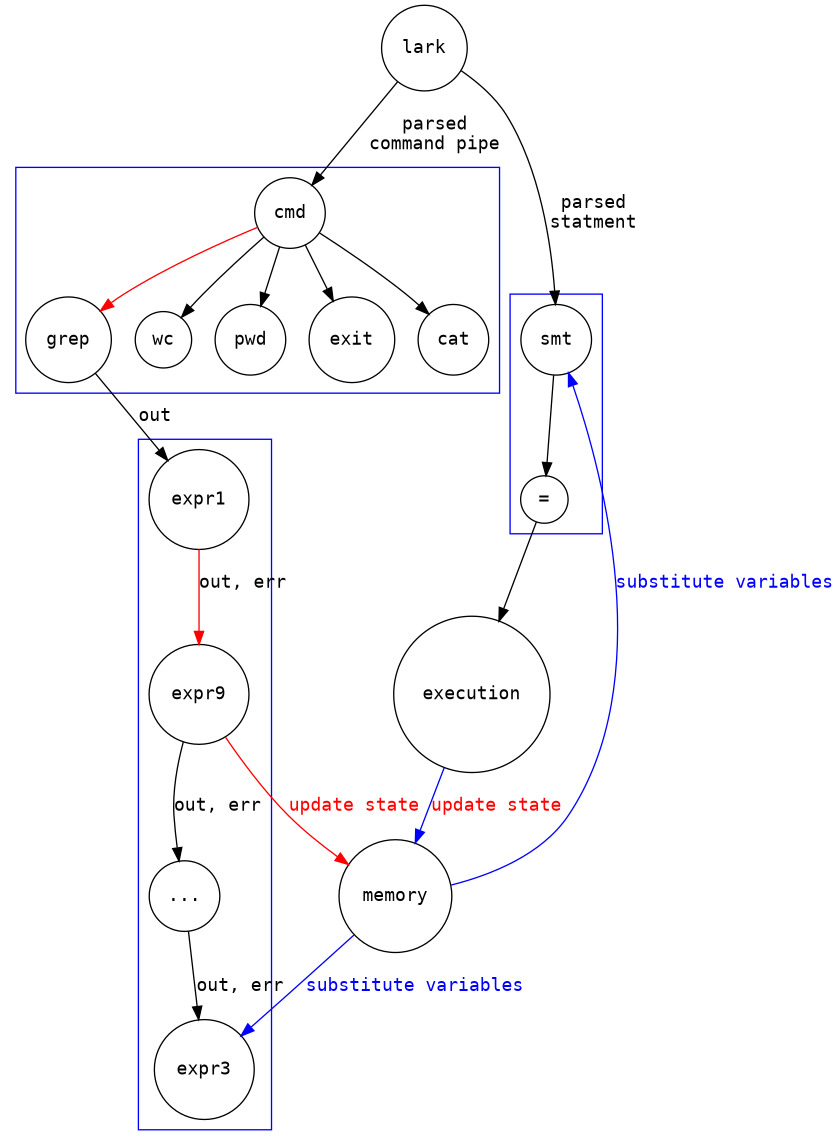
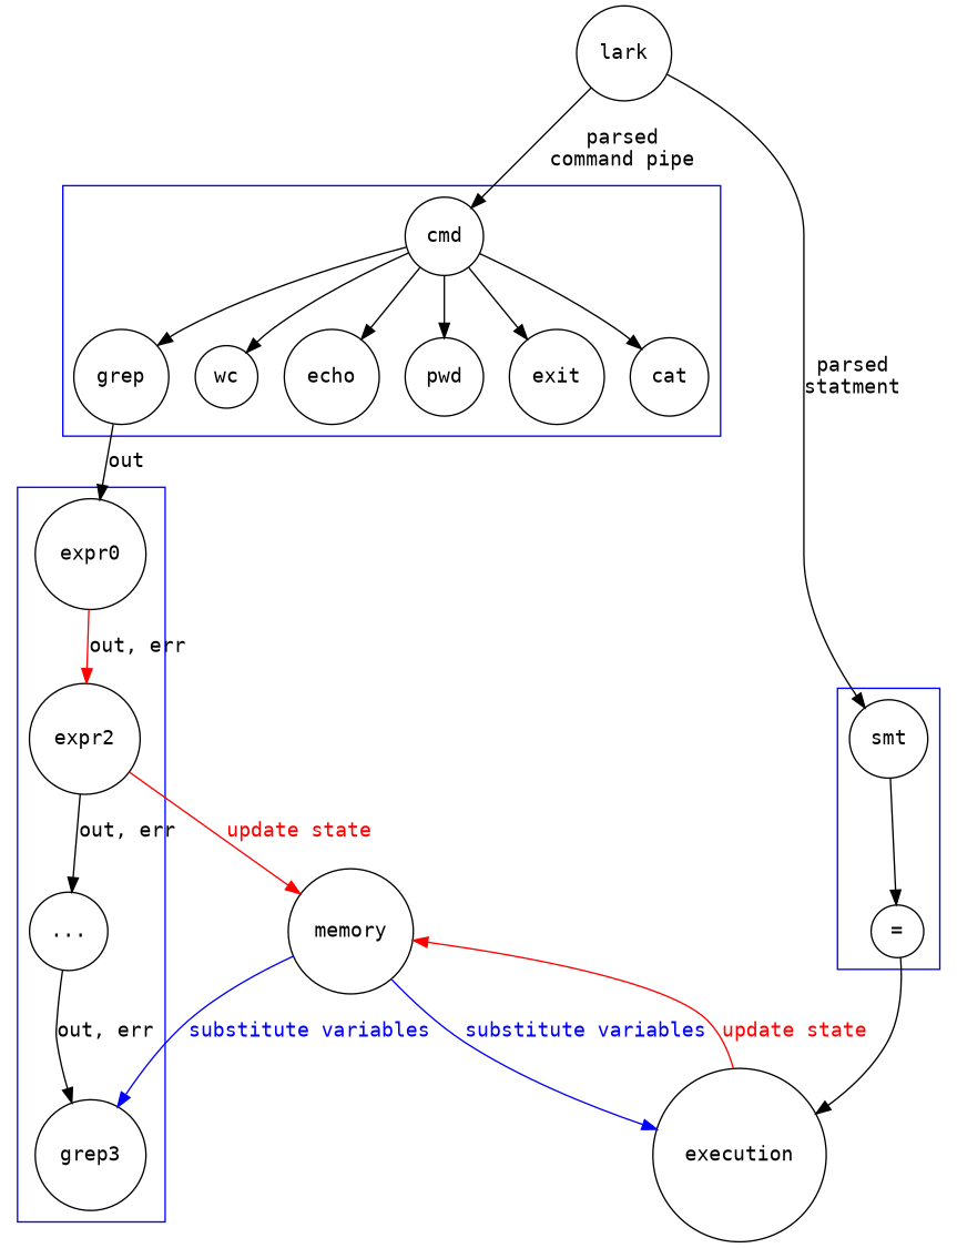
  digraph {
    compound=true
    fontname="DejaVu Sans Mono"
    node [fillcolor=white fontname="DejaVu Sans Mono" shape=circle style=filled]
    edge [fontname="DejaVu Sans Mono"]
    n1 [label="..."]
-   expr3
-   expr1
-   expr2 [label=expr9]
+   expr3 [label=grep3]
+   expr1 [label=expr0]
+   expr2
    n5 [label=cmd]
    grep
    wc
+   echo
    pwd
    exit
    cat
    n12 [label=smt]
    n13 [label="="]
    memory
    n15 [label=execution]
    lark
    subgraph cluster_1 {
      color=blue
      n1
      expr3
      expr1
      expr2
    }
    subgraph cluster_2 {
      color=blue
      n5
      grep
      wc
+     echo
      pwd
      exit
      cat
    }
    subgraph cluster_3 {
      color=blue
      n12
      n13
    }
    n1 -> expr3 [label="out, err"]
    expr1 -> expr2 [color=red label="out, err"]
    expr2 -> n1 [label="out, err"]
    expr2 -> memory [color=red label=<<font color="red">update state</font>>]
-   n5 -> grep [color=red]
+   n5 -> grep
    n5 -> wc
+   n5 -> echo
    n5 -> pwd
    n5 -> exit
    n5 -> cat
    grep -> expr1 [label=out]
    n12 -> n13
    n13 -> n15
    memory -> expr3 [color=blue label=<<font color="blue">substitute variables</font>>]
-   memory -> n12 [color=blue label=<<font color="blue">substitute variables</font>>]
-   n15 -> memory [color=blue label=<<font color="red">update state</font>>]
+   memory -> n15 [color=blue label=<<font color="blue">substitute variables</font>>]
+   n15 -> memory [color=red label=<<font color="red">update state</font>>]
    lark -> n5 [label="parsed\ncommand pipe"]
    lark -> n12 [label="parsed\nstatment"]
  }
